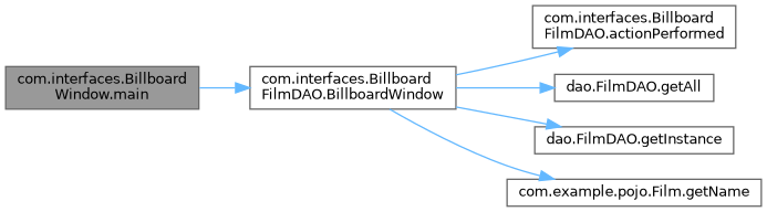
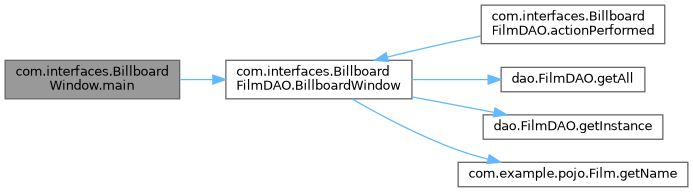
  digraph {
    rankdir=LR
    node [color=grey40 fillcolor=white fontname=Helvetica fontsize=10 shape=box style=filled]
    edge [color=steelblue1 fontname=Helvetica fontsize=10 labelfontname=Helvetica labelfontsize=10 style=solid]
    n1 [color=gray40 fillcolor=grey60 fontcolor=black height=0.2 label="com.interfaces.Billboard\lWindow.main" width=0.4]
    n2 [height=0.2 label="com.interfaces.Billboard\lFilmDAO.BillboardWindow" width=0.4]
    n3 [height=0.2 label="com.interfaces.Billboard\lFilmDAO.actionPerformed" width=0.4]
    n4 [height=0.2 label="dao.FilmDAO.getAll" width=0.4]
    n5 [height=0.2 label="dao.FilmDAO.getInstance" width=0.4]
    n6 [height=0.2 label="com.example.pojo.Film.getName" width=0.4]
    n1 -> n2
-   n2 -> n3
+   n3 -> n2
    n2 -> n4
    n2 -> n5
    n2 -> n6
  }
